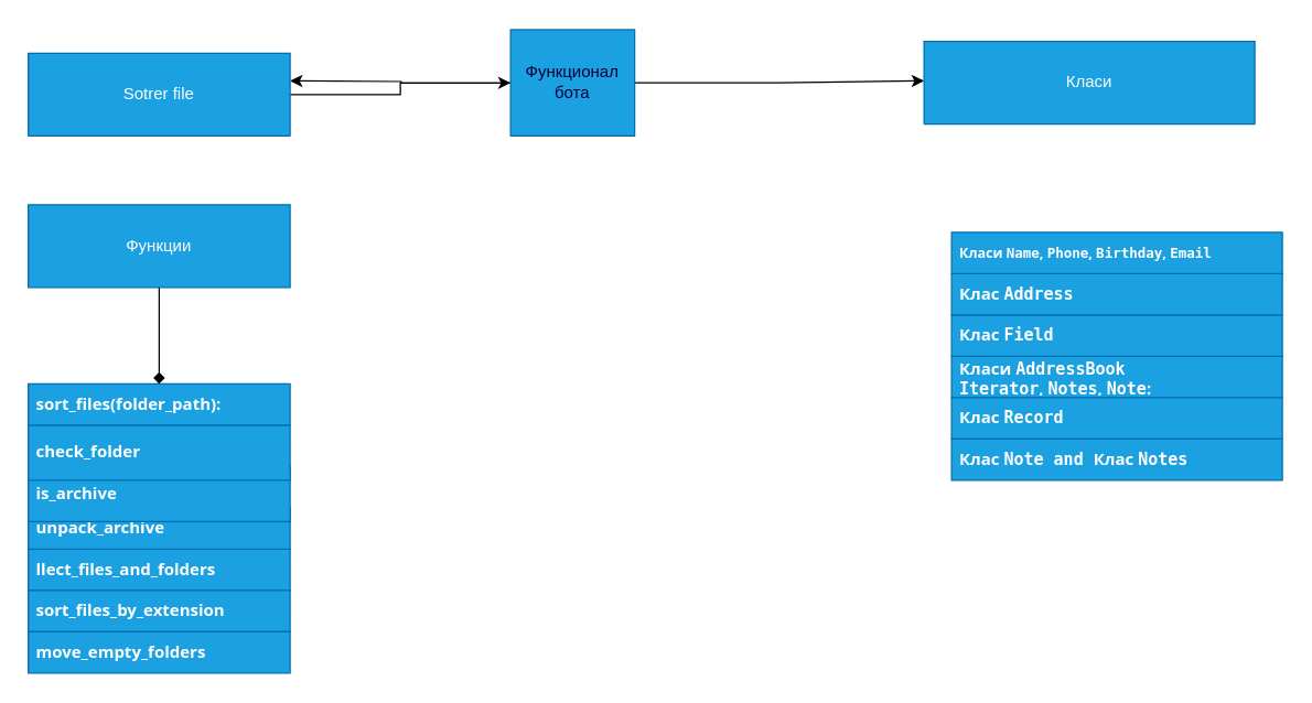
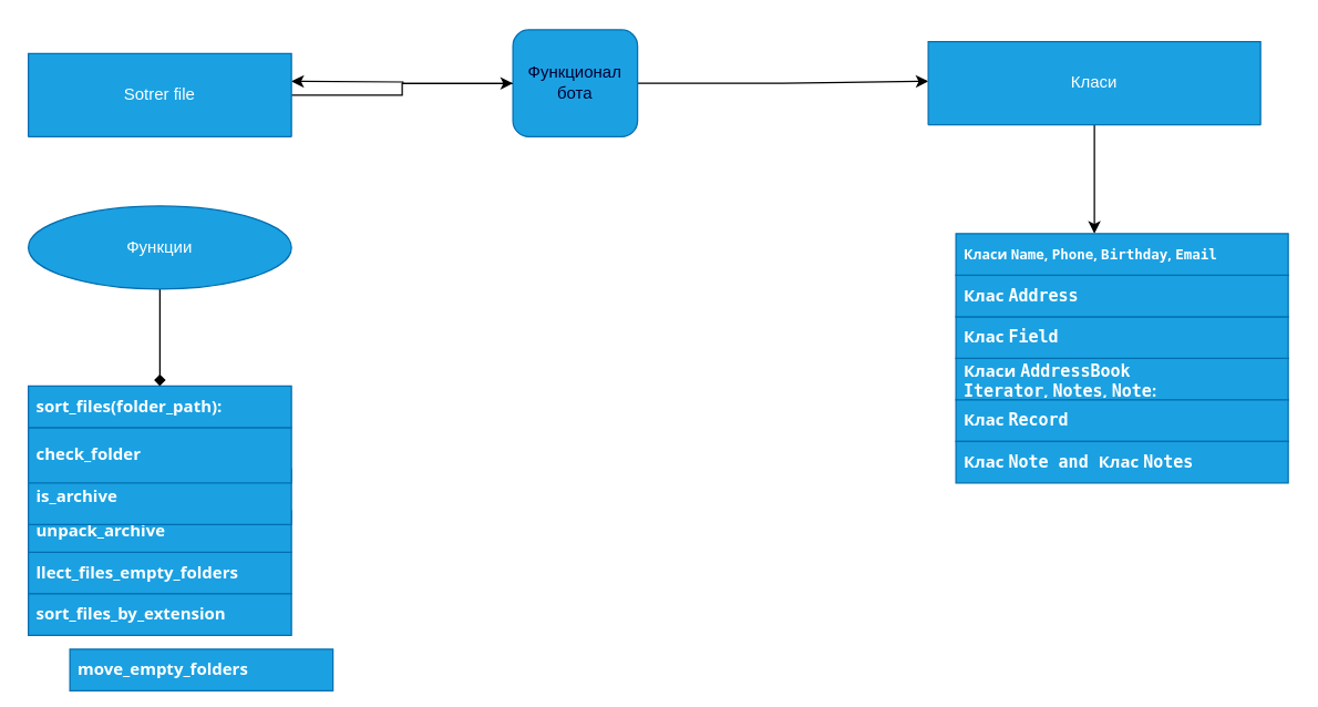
  <mxCell id="0" />
  <mxCell id="1" parent="0" />
  <mxCell id="2" style="edgeStyle=orthogonalEdgeStyle;rounded=0;orthogonalLoop=1;jettySize=auto;html=1;exitX=1;exitY=0.5;exitDx=0;exitDy=0;entryX=0;entryY=0.5;entryDx=0;entryDy=0;" parent="1" source="4" edge="1"><mxGeometry relative="1" as="geometry"><mxPoint x="670" y="58" as="targetPoint" /></mxGeometry></mxCell>
  <mxCell id="3" value="" style="edgeStyle=orthogonalEdgeStyle;rounded=0;orthogonalLoop=1;jettySize=auto;html=1;" parent="1" source="4" edge="1"><mxGeometry relative="1" as="geometry"><mxPoint x="210" y="58" as="targetPoint" /></mxGeometry></mxCell>
- <mxCell id="4" value="&lt;font color=&quot;#000033&quot;&gt;&lt;span style=&quot;caret-color: rgb(0, 0, 51);&quot;&gt;Функционал бота&lt;br&gt;&lt;/span&gt;&lt;/font&gt;" style="rounded=0;whiteSpace=wrap;html=1;fillColor=#1ba1e2;strokeColor=#006EAF;fontColor=#ffffff;aspect=fixed;" parent="1" vertex="1"><mxGeometry x="370" y="20.86" width="90" height="77.14" as="geometry" /></mxCell>
+ <mxCell id="4" value="&lt;font color=&quot;#000033&quot;&gt;&lt;span style=&quot;caret-color: rgb(0, 0, 51);&quot;&gt;Функционал бота&lt;br&gt;&lt;/span&gt;&lt;/font&gt;" style="whiteSpace=wrap;html=1;fillColor=#1ba1e2;strokeColor=#006EAF;fontColor=#ffffff;aspect=fixed;rounded=1;" parent="1" vertex="1"><mxGeometry x="370" y="20.86" width="90" height="77.14" as="geometry" /></mxCell>
  <mxCell id="5" value="" style="edgeStyle=orthogonalEdgeStyle;rounded=0;orthogonalLoop=1;jettySize=auto;html=1;" parent="1" source="6" target="4" edge="1"><mxGeometry relative="1" as="geometry" /></mxCell>
  <mxCell id="6" value="Sotrer file" style="swimlane;fontStyle=0;childLayout=stackLayout;horizontal=1;startSize=60;horizontalStack=0;resizeParent=1;resizeParentMax=0;resizeLast=0;collapsible=1;marginBottom=0;whiteSpace=wrap;html=1;fillColor=#1ba1e2;fontColor=#ffffff;strokeColor=#006EAF;" parent="1" vertex="1"><mxGeometry x="20" y="38" width="190" height="60" as="geometry" /></mxCell>
+ <mxCell id="7" value="" style="edgeStyle=orthogonalEdgeStyle;rounded=0;orthogonalLoop=1;jettySize=auto;html=1;" parent="1" source="8" target="23" edge="1"><mxGeometry relative="1" as="geometry"><Array as="points"><mxPoint x="790" y="148" /><mxPoint x="790" y="148" /></Array></mxGeometry></mxCell>
  <mxCell id="8" value="Класи" style="swimlane;fontStyle=0;childLayout=stackLayout;horizontal=1;startSize=60;horizontalStack=0;resizeParent=1;resizeParentMax=0;resizeLast=0;collapsible=1;marginBottom=0;whiteSpace=wrap;html=1;fillColor=#1ba1e2;fontColor=#ffffff;strokeColor=#006EAF;" parent="1" vertex="1"><mxGeometry x="670" y="29.43" width="240" height="60" as="geometry" /></mxCell>
  <mxCell id="9" value="&lt;strong style=&quot;border: 0px solid rgb(217, 217, 227); caret-color: rgb(0, 0, 0); box-sizing: border-box; font-family: Söhne, ui-sans-serif, system-ui, -apple-system, &amp;quot;Segoe UI&amp;quot;, Roboto, Ubuntu, Cantarell, &amp;quot;Noto Sans&amp;quot;, sans-serif, &amp;quot;Helvetica Neue&amp;quot;, Arial, &amp;quot;Apple Color Emoji&amp;quot;, &amp;quot;Segoe UI Emoji&amp;quot;, &amp;quot;Segoe UI Symbol&amp;quot;, &amp;quot;Noto Color Emoji&amp;quot;;&quot;&gt;&lt;font style=&quot;border-color: var(--border-color);&quot;&gt;Класи&amp;nbsp;&lt;code style=&quot;border: 0px solid rgb(217, 217, 227); box-sizing: border-box; font-family: &amp;quot;Söhne Mono&amp;quot;, Monaco, &amp;quot;Andale Mono&amp;quot;, &amp;quot;Ubuntu Mono&amp;quot;, monospace !important;&quot;&gt;AddressBook&lt;br style=&quot;border-color: var(--border-color);&quot;&gt;Iterator&lt;/code&gt;,&amp;nbsp;&lt;code style=&quot;border: 0px solid rgb(217, 217, 227); box-sizing: border-box; font-family: &amp;quot;Söhne Mono&amp;quot;, Monaco, &amp;quot;Andale Mono&amp;quot;, &amp;quot;Ubuntu Mono&amp;quot;, monospace !important;&quot;&gt;Notes&lt;/code&gt;,&amp;nbsp;&lt;code style=&quot;border: 0px solid rgb(217, 217, 227); box-sizing: border-box; font-family: &amp;quot;Söhne Mono&amp;quot;, Monaco, &amp;quot;Andale Mono&amp;quot;, &amp;quot;Ubuntu Mono&amp;quot;, monospace !important;&quot;&gt;Note&lt;/code&gt;:&lt;/font&gt;&lt;/strong&gt;" style="text;strokeColor=#006EAF;fillColor=#1ba1e2;align=left;verticalAlign=middle;spacingLeft=4;spacingRight=4;overflow=hidden;points=[[0,0.5],[1,0.5]];portConstraint=eastwest;rotatable=0;whiteSpace=wrap;html=1;fontColor=#ffffff;" parent="1" vertex="1"><mxGeometry x="690" y="258" width="240" height="30" as="geometry" /></mxCell>
  <mxCell id="10" value="&lt;strong style=&quot;border: 0px solid rgb(217, 217, 227); caret-color: rgb(0, 0, 0); box-sizing: border-box; font-family: Söhne, ui-sans-serif, system-ui, -apple-system, &amp;quot;Segoe UI&amp;quot;, Roboto, Ubuntu, Cantarell, &amp;quot;Noto Sans&amp;quot;, sans-serif, &amp;quot;Helvetica Neue&amp;quot;, Arial, &amp;quot;Apple Color Emoji&amp;quot;, &amp;quot;Segoe UI Emoji&amp;quot;, &amp;quot;Segoe UI Symbol&amp;quot;, &amp;quot;Noto Color Emoji&amp;quot;;&quot;&gt;&lt;font style=&quot;font-size: 12px;&quot;&gt;Клас&amp;nbsp;&lt;code style=&quot;border: 0px solid rgb(217, 217, 227); box-sizing: border-box; font-family: &amp;quot;Söhne Mono&amp;quot;, Monaco, &amp;quot;Andale Mono&amp;quot;, &amp;quot;Ubuntu Mono&amp;quot;, monospace !important;&quot;&gt;Record&lt;/code&gt;&lt;/font&gt;&lt;/strong&gt;" style="text;strokeColor=#006EAF;fillColor=#1ba1e2;align=left;verticalAlign=middle;spacingLeft=4;spacingRight=4;overflow=hidden;points=[[0,0.5],[1,0.5]];portConstraint=eastwest;rotatable=0;whiteSpace=wrap;html=1;fontColor=#ffffff;" parent="1" vertex="1"><mxGeometry x="690" y="288" width="240" height="30" as="geometry" /></mxCell>
  <mxCell id="11" value="&lt;strong style=&quot;border: 0px solid rgb(217, 217, 227); caret-color: rgb(0, 0, 0); box-sizing: border-box; font-family: Söhne, ui-sans-serif, system-ui, -apple-system, &amp;quot;Segoe UI&amp;quot;, Roboto, Ubuntu, Cantarell, &amp;quot;Noto Sans&amp;quot;, sans-serif, &amp;quot;Helvetica Neue&amp;quot;, Arial, &amp;quot;Apple Color Emoji&amp;quot;, &amp;quot;Segoe UI Emoji&amp;quot;, &amp;quot;Segoe UI Symbol&amp;quot;, &amp;quot;Noto Color Emoji&amp;quot;;&quot;&gt;&lt;font style=&quot;font-size: 12px;&quot;&gt;Клас&amp;nbsp;&lt;code style=&quot;border: 0px solid rgb(217, 217, 227); box-sizing: border-box; font-family: &amp;quot;Söhne Mono&amp;quot;, Monaco, &amp;quot;Andale Mono&amp;quot;, &amp;quot;Ubuntu Mono&amp;quot;, monospace !important;&quot;&gt;Note and&amp;nbsp;&lt;strong style=&quot;border: 0px solid rgb(217, 217, 227); box-sizing: border-box; font-family: Söhne, ui-sans-serif, system-ui, -apple-system, &amp;quot;Segoe UI&amp;quot;, Roboto, Ubuntu, Cantarell, &amp;quot;Noto Sans&amp;quot;, sans-serif, &amp;quot;Helvetica Neue&amp;quot;, Arial, &amp;quot;Apple Color Emoji&amp;quot;, &amp;quot;Segoe UI Emoji&amp;quot;, &amp;quot;Segoe UI Symbol&amp;quot;, &amp;quot;Noto Color Emoji&amp;quot;;&quot;&gt;Клас&amp;nbsp;&lt;code style=&quot;border: 0px solid rgb(217, 217, 227); box-sizing: border-box; font-family: &amp;quot;Söhne Mono&amp;quot;, Monaco, &amp;quot;Andale Mono&amp;quot;, &amp;quot;Ubuntu Mono&amp;quot;, monospace !important;&quot;&gt;Notes&lt;/code&gt;&lt;/strong&gt;&lt;/code&gt;&lt;/font&gt;&lt;/strong&gt;" style="text;strokeColor=#006EAF;fillColor=#1ba1e2;align=left;verticalAlign=middle;spacingLeft=4;spacingRight=4;overflow=hidden;points=[[0,0.5],[1,0.5]];portConstraint=eastwest;rotatable=0;whiteSpace=wrap;html=1;fontColor=#ffffff;" parent="1" vertex="1"><mxGeometry x="690" y="318" width="240" height="30" as="geometry" /></mxCell>
- <mxCell id="12" value="&lt;strong style=&quot;caret-color: rgb(0, 0, 0); border: 0px solid rgb(217, 217, 227); box-sizing: border-box; font-family: Söhne, ui-sans-serif, system-ui, -apple-system, &amp;quot;Segoe UI&amp;quot;, Roboto, Ubuntu, Cantarell, &amp;quot;Noto Sans&amp;quot;, sans-serif, &amp;quot;Helvetica Neue&amp;quot;, Arial, &amp;quot;Apple Color Emoji&amp;quot;, &amp;quot;Segoe UI Emoji&amp;quot;, &amp;quot;Segoe UI Symbol&amp;quot;, &amp;quot;Noto Color Emoji&amp;quot;;&quot;&gt;&lt;font style=&quot;font-size: 12px;&quot;&gt;llect_files_and_folders&lt;/font&gt;&lt;/strong&gt;" style="text;strokeColor=#006EAF;fillColor=#1ba1e2;align=left;verticalAlign=middle;spacingLeft=4;spacingRight=4;overflow=hidden;points=[[0,0.5],[1,0.5]];portConstraint=eastwest;rotatable=0;whiteSpace=wrap;html=1;fontColor=#ffffff;" parent="1" vertex="1"><mxGeometry x="20" y="398" width="190" height="30" as="geometry" /></mxCell>
+ <mxCell id="12" value="&lt;strong style=&quot;caret-color: rgb(0, 0, 0); border: 0px solid rgb(217, 217, 227); box-sizing: border-box; font-family: Söhne, ui-sans-serif, system-ui, -apple-system, &amp;quot;Segoe UI&amp;quot;, Roboto, Ubuntu, Cantarell, &amp;quot;Noto Sans&amp;quot;, sans-serif, &amp;quot;Helvetica Neue&amp;quot;, Arial, &amp;quot;Apple Color Emoji&amp;quot;, &amp;quot;Segoe UI Emoji&amp;quot;, &amp;quot;Segoe UI Symbol&amp;quot;, &amp;quot;Noto Color Emoji&amp;quot;;&quot;&gt;&lt;font style=&quot;font-size: 12px;&quot;&gt;llect_files_empty_folders&lt;/font&gt;&lt;/strong&gt;" style="text;strokeColor=#006EAF;fillColor=#1ba1e2;align=left;verticalAlign=middle;spacingLeft=4;spacingRight=4;overflow=hidden;points=[[0,0.5],[1,0.5]];portConstraint=eastwest;rotatable=0;whiteSpace=wrap;html=1;fontColor=#ffffff;" parent="1" vertex="1"><mxGeometry x="20" y="398" width="190" height="30" as="geometry" /></mxCell>
  <mxCell id="13" value="&lt;strong style=&quot;caret-color: rgb(0, 0, 0); border: 0px solid rgb(217, 217, 227); box-sizing: border-box; font-family: Söhne, ui-sans-serif, system-ui, -apple-system, &amp;quot;Segoe UI&amp;quot;, Roboto, Ubuntu, Cantarell, &amp;quot;Noto Sans&amp;quot;, sans-serif, &amp;quot;Helvetica Neue&amp;quot;, Arial, &amp;quot;Apple Color Emoji&amp;quot;, &amp;quot;Segoe UI Emoji&amp;quot;, &amp;quot;Segoe UI Symbol&amp;quot;, &amp;quot;Noto Color Emoji&amp;quot;;&quot;&gt;&lt;font style=&quot;font-size: 12px;&quot;&gt;unpack_archive&lt;/font&gt;&lt;/strong&gt;" style="text;strokeColor=#006EAF;fillColor=#1ba1e2;align=left;verticalAlign=middle;spacingLeft=4;spacingRight=4;overflow=hidden;points=[[0,0.5],[1,0.5]];portConstraint=eastwest;rotatable=0;whiteSpace=wrap;html=1;fontColor=#ffffff;" parent="1" vertex="1"><mxGeometry x="20" y="368" width="190" height="30" as="geometry" /></mxCell>
  <mxCell id="14" value="&lt;strong style=&quot;caret-color: rgb(0, 0, 0); border: 0px solid rgb(217, 217, 227); box-sizing: border-box; font-family: Söhne, ui-sans-serif, system-ui, -apple-system, &amp;quot;Segoe UI&amp;quot;, Roboto, Ubuntu, Cantarell, &amp;quot;Noto Sans&amp;quot;, sans-serif, &amp;quot;Helvetica Neue&amp;quot;, Arial, &amp;quot;Apple Color Emoji&amp;quot;, &amp;quot;Segoe UI Emoji&amp;quot;, &amp;quot;Segoe UI Symbol&amp;quot;, &amp;quot;Noto Color Emoji&amp;quot;;&quot;&gt;&lt;font style=&quot;font-size: 12px;&quot;&gt;sort_files_by_extension&lt;/font&gt;&lt;/strong&gt;" style="text;strokeColor=#006EAF;fillColor=#1ba1e2;align=left;verticalAlign=middle;spacingLeft=4;spacingRight=4;overflow=hidden;points=[[0,0.5],[1,0.5]];portConstraint=eastwest;rotatable=0;whiteSpace=wrap;html=1;fontColor=#ffffff;" parent="1" vertex="1"><mxGeometry x="20" y="428" width="190" height="30" as="geometry" /></mxCell>
- <mxCell id="15" value="&lt;strong style=&quot;caret-color: rgb(0, 0, 0); border: 0px solid rgb(217, 217, 227); box-sizing: border-box; font-family: Söhne, ui-sans-serif, system-ui, -apple-system, &amp;quot;Segoe UI&amp;quot;, Roboto, Ubuntu, Cantarell, &amp;quot;Noto Sans&amp;quot;, sans-serif, &amp;quot;Helvetica Neue&amp;quot;, Arial, &amp;quot;Apple Color Emoji&amp;quot;, &amp;quot;Segoe UI Emoji&amp;quot;, &amp;quot;Segoe UI Symbol&amp;quot;, &amp;quot;Noto Color Emoji&amp;quot;;&quot;&gt;&lt;font style=&quot;font-size: 12px;&quot;&gt;move_empty_folders&lt;/font&gt;&lt;/strong&gt;" style="text;strokeColor=#006EAF;fillColor=#1ba1e2;align=left;verticalAlign=middle;spacingLeft=4;spacingRight=4;overflow=hidden;points=[[0,0.5],[1,0.5]];portConstraint=eastwest;rotatable=0;whiteSpace=wrap;html=1;fontColor=#ffffff;" parent="1" vertex="1"><mxGeometry x="20" y="458" width="190" height="30" as="geometry" /></mxCell>
+ <mxCell id="15" value="&lt;strong style=&quot;caret-color: rgb(0, 0, 0); border: 0px solid rgb(217, 217, 227); box-sizing: border-box; font-family: Söhne, ui-sans-serif, system-ui, -apple-system, &amp;quot;Segoe UI&amp;quot;, Roboto, Ubuntu, Cantarell, &amp;quot;Noto Sans&amp;quot;, sans-serif, &amp;quot;Helvetica Neue&amp;quot;, Arial, &amp;quot;Apple Color Emoji&amp;quot;, &amp;quot;Segoe UI Emoji&amp;quot;, &amp;quot;Segoe UI Symbol&amp;quot;, &amp;quot;Noto Color Emoji&amp;quot;;&quot;&gt;&lt;font style=&quot;font-size: 12px;&quot;&gt;move_empty_folders&lt;/font&gt;&lt;/strong&gt;" style="text;strokeColor=#006EAF;fillColor=#1ba1e2;align=left;verticalAlign=middle;spacingLeft=4;spacingRight=4;overflow=hidden;points=[[0,0.5],[1,0.5]];portConstraint=eastwest;rotatable=0;whiteSpace=wrap;html=1;fontColor=#ffffff;" parent="1" vertex="1"><mxGeometry x="50" y="468" width="190" height="30" as="geometry" /></mxCell>
  <mxCell id="16" value="&lt;strong style=&quot;caret-color: rgb(0, 0, 0); border: 0px solid rgb(217, 217, 227); box-sizing: border-box; font-family: Söhne, ui-sans-serif, system-ui, -apple-system, &amp;quot;Segoe UI&amp;quot;, Roboto, Ubuntu, Cantarell, &amp;quot;Noto Sans&amp;quot;, sans-serif, &amp;quot;Helvetica Neue&amp;quot;, Arial, &amp;quot;Apple Color Emoji&amp;quot;, &amp;quot;Segoe UI Emoji&amp;quot;, &amp;quot;Segoe UI Symbol&amp;quot;, &amp;quot;Noto Color Emoji&amp;quot;;&quot;&gt;&lt;font style=&quot;font-size: 12px;&quot;&gt;is_archive&lt;/font&gt;&lt;/strong&gt;" style="text;strokeColor=#006EAF;fillColor=#1ba1e2;align=left;verticalAlign=middle;spacingLeft=4;spacingRight=4;overflow=hidden;points=[[0,0.5],[1,0.5]];portConstraint=eastwest;rotatable=0;whiteSpace=wrap;html=1;fontColor=#ffffff;" parent="1" vertex="1"><mxGeometry x="20" y="338" width="190" height="40" as="geometry" /></mxCell>
  <mxCell id="17" value="&lt;strong style=&quot;caret-color: rgb(0, 0, 0); border: 0px solid rgb(217, 217, 227); box-sizing: border-box; font-family: Söhne, ui-sans-serif, system-ui, -apple-system, &amp;quot;Segoe UI&amp;quot;, Roboto, Ubuntu, Cantarell, &amp;quot;Noto Sans&amp;quot;, sans-serif, &amp;quot;Helvetica Neue&amp;quot;, Arial, &amp;quot;Apple Color Emoji&amp;quot;, &amp;quot;Segoe UI Emoji&amp;quot;, &amp;quot;Segoe UI Symbol&amp;quot;, &amp;quot;Noto Color Emoji&amp;quot;;&quot;&gt;&lt;font style=&quot;font-size: 12px;&quot;&gt;check_folder&lt;/font&gt;&lt;/strong&gt;" style="text;strokeColor=#006EAF;fillColor=#1ba1e2;align=left;verticalAlign=middle;spacingLeft=4;spacingRight=4;overflow=hidden;points=[[0,0.5],[1,0.5]];portConstraint=eastwest;rotatable=0;whiteSpace=wrap;html=1;fontColor=#ffffff;" parent="1" vertex="1"><mxGeometry x="20" y="308" width="190" height="40" as="geometry" /></mxCell>
  <mxCell id="18" value="&lt;font style=&quot;font-size: 12px;&quot;&gt;&lt;strong style=&quot;caret-color: rgb(0, 0, 0); border: 0px solid rgb(217, 217, 227); box-sizing: border-box; font-family: Söhne, ui-sans-serif, system-ui, -apple-system, &amp;quot;Segoe UI&amp;quot;, Roboto, Ubuntu, Cantarell, &amp;quot;Noto Sans&amp;quot;, sans-serif, &amp;quot;Helvetica Neue&amp;quot;, Arial, &amp;quot;Apple Color Emoji&amp;quot;, &amp;quot;Segoe UI Emoji&amp;quot;, &amp;quot;Segoe UI Symbol&amp;quot;, &amp;quot;Noto Color Emoji&amp;quot;;&quot;&gt;sort_files(folder_path):&lt;/strong&gt; &lt;/font&gt;" style="text;strokeColor=#006EAF;fillColor=#1ba1e2;align=left;verticalAlign=middle;spacingLeft=4;spacingRight=4;overflow=hidden;points=[[0,0.5],[1,0.5]];portConstraint=eastwest;rotatable=0;whiteSpace=wrap;html=1;fontColor=#ffffff;" parent="1" vertex="1"><mxGeometry x="20" y="278" width="190" height="30" as="geometry" /></mxCell>
  <mxCell id="19" value="" style="edgeStyle=orthogonalEdgeStyle;rounded=0;orthogonalLoop=1;jettySize=auto;html=1;endArrow=diamond;" parent="1" source="20" target="18" edge="1"><mxGeometry relative="1" as="geometry"><Array as="points"><mxPoint x="115" y="248" /><mxPoint x="115" y="248" /></Array></mxGeometry></mxCell>
- <mxCell id="20" value="Функции" style="rounded=0;whiteSpace=wrap;html=1;fillColor=#1ba1e2;fontColor=#ffffff;strokeColor=#006EAF;" parent="1" vertex="1"><mxGeometry x="20" y="148" width="190" height="60" as="geometry" /></mxCell>
+ <mxCell id="20" value="Функции" style="ellipse;whiteSpace=wrap;html=1;fillColor=#1ba1e2;fontColor=#ffffff;strokeColor=#006EAF;" parent="1" vertex="1"><mxGeometry x="20" y="148" width="190" height="60" as="geometry" /></mxCell>
  <mxCell id="21" value="&lt;strong style=&quot;border: 0px solid rgb(217, 217, 227); caret-color: rgb(0, 0, 0); box-sizing: border-box; font-family: Söhne, ui-sans-serif, system-ui, -apple-system, &amp;quot;Segoe UI&amp;quot;, Roboto, Ubuntu, Cantarell, &amp;quot;Noto Sans&amp;quot;, sans-serif, &amp;quot;Helvetica Neue&amp;quot;, Arial, &amp;quot;Apple Color Emoji&amp;quot;, &amp;quot;Segoe UI Emoji&amp;quot;, &amp;quot;Segoe UI Symbol&amp;quot;, &amp;quot;Noto Color Emoji&amp;quot;;&quot;&gt;&lt;font style=&quot;font-size: 12px;&quot;&gt;Клас&amp;nbsp;&lt;code style=&quot;border: 0px solid rgb(217, 217, 227); box-sizing: border-box; font-family: &amp;quot;Söhne Mono&amp;quot;, Monaco, &amp;quot;Andale Mono&amp;quot;, &amp;quot;Ubuntu Mono&amp;quot;, monospace !important;&quot;&gt;Field&lt;/code&gt;&lt;/font&gt;&lt;/strong&gt;" style="text;strokeColor=#006EAF;fillColor=#1ba1e2;align=left;verticalAlign=middle;spacingLeft=4;spacingRight=4;overflow=hidden;points=[[0,0.5],[1,0.5]];portConstraint=eastwest;rotatable=0;whiteSpace=wrap;html=1;fontColor=#ffffff;" parent="1" vertex="1"><mxGeometry x="690" y="228" width="240" height="30" as="geometry" /></mxCell>
  <mxCell id="22" value="&lt;strong style=&quot;border: 0px solid rgb(217, 217, 227); caret-color: rgb(0, 0, 0); box-sizing: border-box; font-family: Söhne, ui-sans-serif, system-ui, -apple-system, &amp;quot;Segoe UI&amp;quot;, Roboto, Ubuntu, Cantarell, &amp;quot;Noto Sans&amp;quot;, sans-serif, &amp;quot;Helvetica Neue&amp;quot;, Arial, &amp;quot;Apple Color Emoji&amp;quot;, &amp;quot;Segoe UI Emoji&amp;quot;, &amp;quot;Segoe UI Symbol&amp;quot;, &amp;quot;Noto Color Emoji&amp;quot;;&quot;&gt;&lt;font style=&quot;border-color: var(--border-color);&quot;&gt;Клас&amp;nbsp;&lt;code style=&quot;border: 0px solid rgb(217, 217, 227); box-sizing: border-box; font-family: &amp;quot;Söhne Mono&amp;quot;, Monaco, &amp;quot;Andale Mono&amp;quot;, &amp;quot;Ubuntu Mono&amp;quot;, monospace !important;&quot;&gt;Address&lt;/code&gt;&lt;/font&gt;&lt;/strong&gt;" style="text;strokeColor=#006EAF;fillColor=#1ba1e2;align=left;verticalAlign=middle;spacingLeft=4;spacingRight=4;overflow=hidden;points=[[0,0.5],[1,0.5]];portConstraint=eastwest;rotatable=0;whiteSpace=wrap;html=1;fontColor=#ffffff;" parent="1" vertex="1"><mxGeometry x="690" y="198" width="240" height="30" as="geometry" /></mxCell>
  <mxCell id="23" value="&lt;font style=&quot;font-size: 10px;&quot;&gt;&lt;strong style=&quot;border: 0px solid rgb(217, 217, 227); caret-color: rgb(0, 0, 0); box-sizing: border-box; font-family: Söhne, ui-sans-serif, system-ui, -apple-system, &amp;quot;Segoe UI&amp;quot;, Roboto, Ubuntu, Cantarell, &amp;quot;Noto Sans&amp;quot;, sans-serif, &amp;quot;Helvetica Neue&amp;quot;, Arial, &amp;quot;Apple Color Emoji&amp;quot;, &amp;quot;Segoe UI Emoji&amp;quot;, &amp;quot;Segoe UI Symbol&amp;quot;, &amp;quot;Noto Color Emoji&amp;quot;;&quot;&gt;К&lt;/strong&gt;&lt;strong style=&quot;border: 0px solid rgb(217, 217, 227); caret-color: rgb(0, 0, 0); box-sizing: border-box; font-family: Söhne, ui-sans-serif, system-ui, -apple-system, &amp;quot;Segoe UI&amp;quot;, Roboto, Ubuntu, Cantarell, &amp;quot;Noto Sans&amp;quot;, sans-serif, &amp;quot;Helvetica Neue&amp;quot;, Arial, &amp;quot;Apple Color Emoji&amp;quot;, &amp;quot;Segoe UI Emoji&amp;quot;, &amp;quot;Segoe UI Symbol&amp;quot;, &amp;quot;Noto Color Emoji&amp;quot;;&quot;&gt;&lt;font&gt;ласи&amp;nbsp;&lt;code style=&quot;border: 0px solid rgb(217, 217, 227); box-sizing: border-box; font-family: &amp;quot;Söhne Mono&amp;quot;, Monaco, &amp;quot;Andale Mono&amp;quot;, &amp;quot;Ubuntu Mono&amp;quot;, monospace !important;&quot;&gt;Name&lt;/code&gt;,&amp;nbsp;&lt;code style=&quot;border: 0px solid rgb(217, 217, 227); box-sizing: border-box; font-family: &amp;quot;Söhne Mono&amp;quot;, Monaco, &amp;quot;Andale Mono&amp;quot;, &amp;quot;Ubuntu Mono&amp;quot;, monospace !important;&quot;&gt;Phone&lt;/code&gt;,&amp;nbsp;&lt;code style=&quot;border: 0px solid rgb(217, 217, 227); box-sizing: border-box; font-family: &amp;quot;Söhne Mono&amp;quot;, Monaco, &amp;quot;Andale Mono&amp;quot;, &amp;quot;Ubuntu Mono&amp;quot;, monospace !important;&quot;&gt;Birthday&lt;/code&gt;,&amp;nbsp;&lt;code style=&quot;border: 0px solid rgb(217, 217, 227); box-sizing: border-box; font-family: &amp;quot;Söhne Mono&amp;quot;, Monaco, &amp;quot;Andale Mono&amp;quot;, &amp;quot;Ubuntu Mono&amp;quot;, monospace !important;&quot;&gt;Email&lt;/code&gt;&lt;/font&gt;&lt;/strong&gt;&lt;/font&gt;" style="text;strokeColor=#006EAF;fillColor=#1ba1e2;align=left;verticalAlign=middle;spacingLeft=4;spacingRight=4;overflow=hidden;points=[[0,0.5],[1,0.5]];portConstraint=eastwest;rotatable=0;whiteSpace=wrap;html=1;fontColor=#ffffff;" parent="1" vertex="1"><mxGeometry x="690" y="168" width="240" height="30" as="geometry" /></mxCell>
